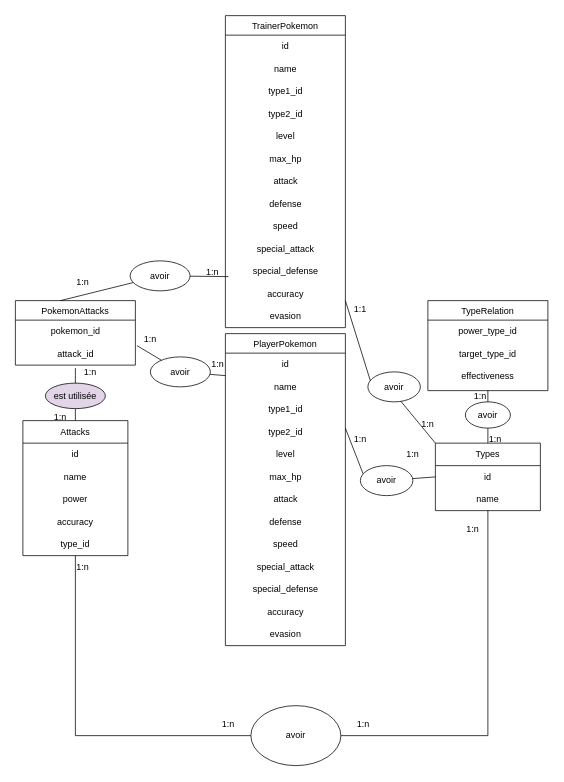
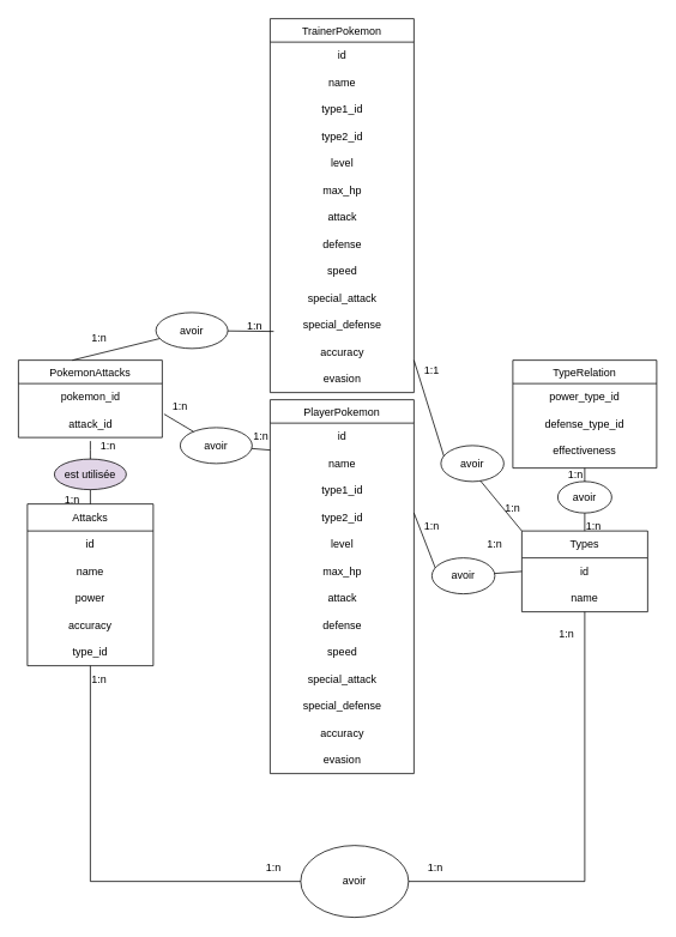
  <mxCell id="0" />
  <mxCell id="1" parent="0" />
  <mxCell id="2" value="TrainerPokemon" style="swimlane;fontStyle=0;align=center;verticalAlign=top;childLayout=stackLayout;horizontal=1;startSize=26;horizontalStack=0;resizeParent=1;resizeLast=0;collapsible=1;marginBottom=0;rounded=0;shadow=0;strokeWidth=1;" parent="1" vertex="1"><mxGeometry x="300" width="160" height="416" as="geometry" y="20"><mxRectangle x="130" y="380" width="160" height="26" as="alternateBounds" /></mxGeometry></mxCell>
  <mxCell id="3" value="id" style="text;html=1;align=center;verticalAlign=middle;resizable=0;points=[];autosize=1;strokeColor=none;fillColor=none;" parent="2" vertex="1"><mxGeometry y="26" width="160" height="30" as="geometry" /></mxCell>
  <mxCell id="4" value="name" style="text;html=1;align=center;verticalAlign=middle;resizable=0;points=[];autosize=1;strokeColor=none;fillColor=none;" parent="2" vertex="1"><mxGeometry y="56" width="160" height="30" as="geometry" /></mxCell>
  <mxCell id="5" value="type1_id" style="text;html=1;align=center;verticalAlign=middle;resizable=0;points=[];autosize=1;strokeColor=none;fillColor=none;" parent="2" vertex="1"><mxGeometry y="86" width="160" height="30" as="geometry" /></mxCell>
  <mxCell id="6" value="type2_id" style="text;html=1;align=center;verticalAlign=middle;resizable=0;points=[];autosize=1;strokeColor=none;fillColor=none;" parent="2" vertex="1"><mxGeometry y="116" width="160" height="30" as="geometry" /></mxCell>
  <mxCell id="7" value="level" style="text;html=1;align=center;verticalAlign=middle;resizable=0;points=[];autosize=1;strokeColor=none;fillColor=none;" parent="2" vertex="1"><mxGeometry y="146" width="160" height="30" as="geometry" /></mxCell>
  <mxCell id="8" value="max_hp" style="text;html=1;align=center;verticalAlign=middle;resizable=0;points=[];autosize=1;strokeColor=none;fillColor=none;" parent="2" vertex="1"><mxGeometry y="176" width="160" height="30" as="geometry" /></mxCell>
  <mxCell id="9" value="attack" style="text;html=1;align=center;verticalAlign=middle;resizable=0;points=[];autosize=1;strokeColor=none;fillColor=none;" parent="2" vertex="1"><mxGeometry y="206" width="160" height="30" as="geometry" /></mxCell>
  <mxCell id="10" value="defense" style="text;html=1;align=center;verticalAlign=middle;resizable=0;points=[];autosize=1;strokeColor=none;fillColor=none;" parent="2" vertex="1"><mxGeometry y="236" width="160" height="30" as="geometry" /></mxCell>
  <mxCell id="11" value="speed" style="text;html=1;align=center;verticalAlign=middle;resizable=0;points=[];autosize=1;strokeColor=none;fillColor=none;" parent="2" vertex="1"><mxGeometry y="266" width="160" height="30" as="geometry" /></mxCell>
  <mxCell id="12" value="special_attack" style="text;html=1;align=center;verticalAlign=middle;resizable=0;points=[];autosize=1;strokeColor=none;fillColor=none;" parent="2" vertex="1"><mxGeometry y="296" width="160" height="30" as="geometry" /></mxCell>
  <mxCell id="13" value="special_defense" style="text;html=1;align=center;verticalAlign=middle;resizable=0;points=[];autosize=1;strokeColor=none;fillColor=none;" parent="2" vertex="1"><mxGeometry y="326" width="160" height="30" as="geometry" /></mxCell>
  <mxCell id="14" value="accuracy" style="text;html=1;align=center;verticalAlign=middle;resizable=0;points=[];autosize=1;strokeColor=none;fillColor=none;" parent="2" vertex="1"><mxGeometry y="356" width="160" height="30" as="geometry" /></mxCell>
  <mxCell id="15" value="evasion" style="text;html=1;align=center;verticalAlign=middle;resizable=0;points=[];autosize=1;strokeColor=none;fillColor=none;" parent="2" vertex="1"><mxGeometry y="386" width="160" height="30" as="geometry" /></mxCell>
  <mxCell id="16" value="PokemonAttacks" style="swimlane;fontStyle=0;align=center;verticalAlign=top;childLayout=stackLayout;horizontal=1;startSize=26;horizontalStack=0;resizeParent=1;resizeLast=0;collapsible=1;marginBottom=0;rounded=0;shadow=0;strokeWidth=1;" parent="1" vertex="1"><mxGeometry x="20" y="400" width="160" height="86" as="geometry"><mxRectangle x="340" y="380" width="170" height="26" as="alternateBounds" /></mxGeometry></mxCell>
  <mxCell id="17" value="pokemon_id" style="text;html=1;align=center;verticalAlign=middle;resizable=0;points=[];autosize=1;strokeColor=none;fillColor=none;" parent="16" vertex="1"><mxGeometry y="26" width="160" height="30" as="geometry" /></mxCell>
  <mxCell id="18" value="attack_id" style="text;html=1;align=center;verticalAlign=middle;resizable=0;points=[];autosize=1;strokeColor=none;fillColor=none;" parent="16" vertex="1"><mxGeometry y="56" width="160" height="30" as="geometry" /></mxCell>
  <mxCell id="19" value="TypeRelation" style="swimlane;fontStyle=0;align=center;verticalAlign=top;childLayout=stackLayout;horizontal=1;startSize=26;horizontalStack=0;resizeParent=1;resizeLast=0;collapsible=1;marginBottom=0;rounded=0;shadow=0;strokeWidth=1;" parent="1" vertex="1"><mxGeometry x="570" y="400" width="160" height="120" as="geometry"><mxRectangle x="550" y="140" width="160" height="26" as="alternateBounds" /></mxGeometry></mxCell>
  <mxCell id="20" value="power_type_id" style="text;html=1;align=center;verticalAlign=middle;whiteSpace=wrap;rounded=0;" parent="19" vertex="1"><mxGeometry y="26" width="160" height="30" as="geometry" /></mxCell>
- <mxCell id="21" value="target_type_id" style="text;html=1;align=center;verticalAlign=middle;whiteSpace=wrap;rounded=0;" parent="19" vertex="1"><mxGeometry y="56" width="160" height="30" as="geometry" /></mxCell>
+ <mxCell id="21" value="defense_type_id" style="text;html=1;align=center;verticalAlign=middle;whiteSpace=wrap;rounded=0;" parent="19" vertex="1"><mxGeometry y="56" width="160" height="30" as="geometry" /></mxCell>
  <mxCell id="22" value="effectiveness" style="text;html=1;align=center;verticalAlign=middle;whiteSpace=wrap;rounded=0;" parent="19" vertex="1"><mxGeometry y="86" width="160" height="30" as="geometry" /></mxCell>
  <mxCell id="23" value="PlayerPokemon" style="swimlane;fontStyle=0;align=center;verticalAlign=top;childLayout=stackLayout;horizontal=1;startSize=26;horizontalStack=0;resizeParent=1;resizeLast=0;collapsible=1;marginBottom=0;rounded=0;shadow=0;strokeWidth=1;" parent="1" vertex="1"><mxGeometry x="300" y="444" width="160" height="416" as="geometry"><mxRectangle x="130" y="380" width="160" height="26" as="alternateBounds" /></mxGeometry></mxCell>
  <mxCell id="24" value="id" style="text;html=1;align=center;verticalAlign=middle;resizable=0;points=[];autosize=1;strokeColor=none;fillColor=none;" parent="23" vertex="1"><mxGeometry y="26" width="160" height="30" as="geometry" /></mxCell>
  <mxCell id="25" value="name" style="text;html=1;align=center;verticalAlign=middle;resizable=0;points=[];autosize=1;strokeColor=none;fillColor=none;" parent="23" vertex="1"><mxGeometry y="56" width="160" height="30" as="geometry" /></mxCell>
  <mxCell id="26" value="type1_id" style="text;html=1;align=center;verticalAlign=middle;resizable=0;points=[];autosize=1;strokeColor=none;fillColor=none;" parent="23" vertex="1"><mxGeometry y="86" width="160" height="30" as="geometry" /></mxCell>
  <mxCell id="27" value="type2_id" style="text;html=1;align=center;verticalAlign=middle;resizable=0;points=[];autosize=1;strokeColor=none;fillColor=none;" parent="23" vertex="1"><mxGeometry y="116" width="160" height="30" as="geometry" /></mxCell>
  <mxCell id="28" value="level" style="text;html=1;align=center;verticalAlign=middle;resizable=0;points=[];autosize=1;strokeColor=none;fillColor=none;" parent="23" vertex="1"><mxGeometry y="146" width="160" height="30" as="geometry" /></mxCell>
  <mxCell id="29" value="max_hp" style="text;html=1;align=center;verticalAlign=middle;resizable=0;points=[];autosize=1;strokeColor=none;fillColor=none;" parent="23" vertex="1"><mxGeometry y="176" width="160" height="30" as="geometry" /></mxCell>
  <mxCell id="30" value="attack" style="text;html=1;align=center;verticalAlign=middle;resizable=0;points=[];autosize=1;strokeColor=none;fillColor=none;" parent="23" vertex="1"><mxGeometry y="206" width="160" height="30" as="geometry" /></mxCell>
  <mxCell id="31" value="defense" style="text;html=1;align=center;verticalAlign=middle;resizable=0;points=[];autosize=1;strokeColor=none;fillColor=none;" parent="23" vertex="1"><mxGeometry y="236" width="160" height="30" as="geometry" /></mxCell>
  <mxCell id="32" value="speed" style="text;html=1;align=center;verticalAlign=middle;resizable=0;points=[];autosize=1;strokeColor=none;fillColor=none;" parent="23" vertex="1"><mxGeometry y="266" width="160" height="30" as="geometry" /></mxCell>
  <mxCell id="33" value="special_attack" style="text;html=1;align=center;verticalAlign=middle;resizable=0;points=[];autosize=1;strokeColor=none;fillColor=none;" parent="23" vertex="1"><mxGeometry y="296" width="160" height="30" as="geometry" /></mxCell>
  <mxCell id="34" value="special_defense" style="text;html=1;align=center;verticalAlign=middle;resizable=0;points=[];autosize=1;strokeColor=none;fillColor=none;" parent="23" vertex="1"><mxGeometry y="326" width="160" height="30" as="geometry" /></mxCell>
  <mxCell id="35" value="accuracy" style="text;html=1;align=center;verticalAlign=middle;resizable=0;points=[];autosize=1;strokeColor=none;fillColor=none;" parent="23" vertex="1"><mxGeometry y="356" width="160" height="30" as="geometry" /></mxCell>
  <mxCell id="36" value="evasion" style="text;html=1;align=center;verticalAlign=middle;resizable=0;points=[];autosize=1;strokeColor=none;fillColor=none;" parent="23" vertex="1"><mxGeometry y="386" width="160" height="30" as="geometry" /></mxCell>
  <mxCell id="37" value="1:n" style="text;html=1;align=center;verticalAlign=middle;whiteSpace=wrap;rounded=0;" parent="1" vertex="1"><mxGeometry x="252.96" y="346.98" width="60" height="30" as="geometry" /></mxCell>
  <mxCell id="38" value="1:n" style="text;html=1;align=center;verticalAlign=middle;whiteSpace=wrap;rounded=0;" parent="1" vertex="1"><mxGeometry x="170" y="436" width="60" height="30" as="geometry" /></mxCell>
  <mxCell id="39" value="1:n" style="text;html=1;align=center;verticalAlign=middle;whiteSpace=wrap;rounded=0;" parent="1" vertex="1"><mxGeometry x="260" y="470" width="60" height="30" as="geometry" /></mxCell>
  <mxCell id="40" value="Attacks" style="swimlane;fontStyle=0;childLayout=stackLayout;horizontal=1;startSize=30;horizontalStack=0;resizeParent=1;resizeParentMax=0;resizeLast=0;collapsible=1;marginBottom=0;whiteSpace=wrap;html=1;" parent="1" vertex="1"><mxGeometry x="30" y="560" width="140" height="180" as="geometry" /></mxCell>
  <mxCell id="41" value="id" style="text;html=1;align=center;verticalAlign=middle;whiteSpace=wrap;rounded=0;" parent="40" vertex="1"><mxGeometry y="30" width="140" height="30" as="geometry" /></mxCell>
  <mxCell id="42" value="name" style="text;html=1;align=center;verticalAlign=middle;whiteSpace=wrap;rounded=0;" parent="40" vertex="1"><mxGeometry y="60" width="140" height="30" as="geometry" /></mxCell>
  <mxCell id="43" value="power" style="text;html=1;align=center;verticalAlign=middle;whiteSpace=wrap;rounded=0;" parent="40" vertex="1"><mxGeometry y="90" width="140" height="30" as="geometry" /></mxCell>
  <mxCell id="44" value="accuracy" style="text;html=1;align=center;verticalAlign=middle;whiteSpace=wrap;rounded=0;" parent="40" vertex="1"><mxGeometry y="120" width="140" height="30" as="geometry" /></mxCell>
  <mxCell id="45" value="type_id" style="text;html=1;align=center;verticalAlign=middle;whiteSpace=wrap;rounded=0;" parent="40" vertex="1"><mxGeometry y="150" width="140" height="30" as="geometry" /></mxCell>
  <mxCell id="46" value="" style="endArrow=none;html=1;rounded=0;exitX=0.5;exitY=0;exitDx=0;exitDy=0;" parent="1" source="40" edge="1"><mxGeometry width="50" height="50" relative="1" as="geometry"><mxPoint x="50" y="540" as="sourcePoint" /><mxPoint x="100" y="490" as="targetPoint" /><Array as="points"><mxPoint x="100" y="500" /></Array></mxGeometry></mxCell>
  <mxCell id="47" value="est utilisée" style="ellipse;whiteSpace=wrap;html=1;fillColor=#e1d5e7;" parent="1" vertex="1"><mxGeometry x="60" y="510" width="80" height="34" as="geometry" /></mxCell>
  <mxCell id="48" value="1:n" style="text;html=1;align=center;verticalAlign=middle;whiteSpace=wrap;rounded=0;" parent="1" vertex="1"><mxGeometry x="50" y="540" width="60" height="30" as="geometry" /></mxCell>
  <mxCell id="49" value="1:n" style="text;html=1;align=center;verticalAlign=middle;whiteSpace=wrap;rounded=0;" parent="1" vertex="1"><mxGeometry x="90" y="480" width="60" height="30" as="geometry" /></mxCell>
  <mxCell id="50" value="" style="endArrow=none;html=1;rounded=0;" parent="1" source="52" edge="1"><mxGeometry width="50" height="50" relative="1" as="geometry"><mxPoint x="250" y="500" as="sourcePoint" /><mxPoint x="300" y="500" as="targetPoint" /></mxGeometry></mxCell>
  <mxCell id="51" value="" style="endArrow=none;html=1;rounded=0;" parent="1" target="52" edge="1"><mxGeometry width="50" height="50" relative="1" as="geometry"><mxPoint x="250" y="500" as="sourcePoint" /><mxPoint x="300" y="500" as="targetPoint" /></mxGeometry></mxCell>
  <mxCell id="52" value="avoir" style="ellipse;whiteSpace=wrap;html=1;" parent="1" vertex="1"><mxGeometry x="200" y="475" width="80" height="40" as="geometry" /></mxCell>
  <mxCell id="53" value="" style="endArrow=none;html=1;rounded=0;entryX=1.013;entryY=1.133;entryDx=0;entryDy=0;entryPerimeter=0;" parent="1" source="52" target="17" edge="1"><mxGeometry width="50" height="50" relative="1" as="geometry"><mxPoint x="190" y="490" as="sourcePoint" /><mxPoint x="240" y="440" as="targetPoint" /></mxGeometry></mxCell>
  <mxCell id="54" value="" style="endArrow=none;html=1;rounded=0;entryX=0.025;entryY=0.733;entryDx=0;entryDy=0;entryPerimeter=0;" parent="1" source="56" target="13" edge="1"><mxGeometry width="50" height="50" relative="1" as="geometry"><mxPoint x="222.96" y="371.98" as="sourcePoint" /><mxPoint x="272.96" y="371.98" as="targetPoint" /></mxGeometry></mxCell>
  <mxCell id="55" value="" style="endArrow=none;html=1;rounded=0;" parent="1" target="56" edge="1"><mxGeometry width="50" height="50" relative="1" as="geometry"><mxPoint x="222.96" y="371.98" as="sourcePoint" /><mxPoint x="272.96" y="371.98" as="targetPoint" /></mxGeometry></mxCell>
  <mxCell id="56" value="avoir" style="ellipse;whiteSpace=wrap;html=1;" parent="1" vertex="1"><mxGeometry x="172.96" y="346.98" width="80" height="40" as="geometry" /></mxCell>
  <mxCell id="57" value="" style="endArrow=none;html=1;rounded=0;entryX=0.544;entryY=-0.023;entryDx=0;entryDy=0;entryPerimeter=0;" parent="1" source="56" edge="1"><mxGeometry width="50" height="50" relative="1" as="geometry"><mxPoint x="162.96" y="361.98" as="sourcePoint" /><mxPoint x="80" y="400.002" as="targetPoint" /></mxGeometry></mxCell>
  <mxCell id="58" value="1:n" style="text;html=1;align=center;verticalAlign=middle;whiteSpace=wrap;rounded=0;" parent="1" vertex="1"><mxGeometry x="80" y="360" width="60" height="30" as="geometry" /></mxCell>
  <mxCell id="59" value="Types" style="swimlane;fontStyle=0;childLayout=stackLayout;horizontal=1;startSize=30;horizontalStack=0;resizeParent=1;resizeParentMax=0;resizeLast=0;collapsible=1;marginBottom=0;whiteSpace=wrap;html=1;" parent="1" vertex="1"><mxGeometry x="580" y="590" width="140" height="90" as="geometry" /></mxCell>
  <mxCell id="60" value="id" style="text;html=1;align=center;verticalAlign=middle;whiteSpace=wrap;rounded=0;" parent="59" vertex="1"><mxGeometry y="30" width="140" height="30" as="geometry" /></mxCell>
  <mxCell id="61" value="name" style="text;html=1;align=center;verticalAlign=middle;whiteSpace=wrap;rounded=0;" parent="59" vertex="1"><mxGeometry y="60" width="140" height="30" as="geometry" /></mxCell>
  <mxCell id="62" value="" style="endArrow=none;html=1;rounded=0;entryX=0;entryY=0;entryDx=0;entryDy=0;exitX=0.614;exitY=0.95;exitDx=0;exitDy=0;exitPerimeter=0;" parent="1" source="67" target="59" edge="1"><mxGeometry width="50" height="50" relative="1" as="geometry"><mxPoint x="460" y="400" as="sourcePoint" /><mxPoint x="510" y="350" as="targetPoint" /></mxGeometry></mxCell>
  <mxCell id="63" value="" style="endArrow=none;html=1;rounded=0;entryX=0;entryY=0.5;entryDx=0;entryDy=0;" parent="1" source="65" target="60" edge="1"><mxGeometry width="50" height="50" relative="1" as="geometry"><mxPoint x="460" y="570" as="sourcePoint" /><mxPoint x="510" y="520" as="targetPoint" /></mxGeometry></mxCell>
  <mxCell id="64" value="" style="endArrow=none;html=1;rounded=0;entryX=0;entryY=0.25;entryDx=0;entryDy=0;" parent="1" target="65" edge="1"><mxGeometry width="50" height="50" relative="1" as="geometry"><mxPoint x="460" y="570" as="sourcePoint" /><mxPoint x="570" y="494" as="targetPoint" /></mxGeometry></mxCell>
  <mxCell id="65" value="avoir" style="ellipse;whiteSpace=wrap;html=1;" parent="1" vertex="1"><mxGeometry x="480" y="620" width="70" height="40" as="geometry" /></mxCell>
  <mxCell id="66" value="" style="endArrow=none;html=1;rounded=0;entryX=0;entryY=1;entryDx=0;entryDy=0;" parent="1" target="67" edge="1"><mxGeometry width="50" height="50" relative="1" as="geometry"><mxPoint x="460" y="400" as="sourcePoint" /><mxPoint x="570" y="486" as="targetPoint" /></mxGeometry></mxCell>
  <mxCell id="67" value="avoir" style="ellipse;whiteSpace=wrap;html=1;" parent="1" vertex="1"><mxGeometry x="490" y="495" width="70" height="40" as="geometry" /></mxCell>
  <mxCell id="68" value="1:1" style="text;html=1;align=center;verticalAlign=middle;whiteSpace=wrap;rounded=0;" parent="1" vertex="1"><mxGeometry x="450" y="396" width="60" height="30" as="geometry" /></mxCell>
  <mxCell id="69" value="" style="endArrow=none;html=1;rounded=0;exitX=0.5;exitY=0;exitDx=0;exitDy=0;" parent="1" source="59" edge="1"><mxGeometry width="50" height="50" relative="1" as="geometry"><mxPoint x="600" y="570" as="sourcePoint" /><mxPoint x="650" y="520" as="targetPoint" /></mxGeometry></mxCell>
  <mxCell id="70" value="avoir" style="ellipse;whiteSpace=wrap;html=1;" parent="1" vertex="1"><mxGeometry x="620" y="535" width="60" height="35" as="geometry" /></mxCell>
  <mxCell id="71" value="1:n" style="text;html=1;align=center;verticalAlign=middle;whiteSpace=wrap;rounded=0;" parent="1" vertex="1"><mxGeometry x="650" y="570" width="20" height="30" as="geometry" /></mxCell>
  <mxCell id="72" value="1:n" style="text;html=1;align=center;verticalAlign=middle;whiteSpace=wrap;rounded=0;" parent="1" vertex="1"><mxGeometry x="630" y="512" width="20" height="30" as="geometry" /></mxCell>
  <mxCell id="73" value="1:n" style="text;html=1;align=center;verticalAlign=middle;whiteSpace=wrap;rounded=0;" parent="1" vertex="1"><mxGeometry x="560" y="550" width="20" height="30" as="geometry" /></mxCell>
  <mxCell id="74" value="1:n" style="text;html=1;align=center;verticalAlign=middle;whiteSpace=wrap;rounded=0;" parent="1" vertex="1"><mxGeometry x="540" y="590" width="20" height="30" as="geometry" /></mxCell>
  <mxCell id="75" value="1:n" style="text;html=1;align=center;verticalAlign=middle;whiteSpace=wrap;rounded=0;" parent="1" vertex="1"><mxGeometry x="470" y="570" width="20" height="30" as="geometry" /></mxCell>
  <mxCell id="76" value="" style="endArrow=none;html=1;rounded=0;" parent="1" edge="1"><mxGeometry width="50" height="50" relative="1" as="geometry"><mxPoint x="100" y="980" as="sourcePoint" /><mxPoint x="100" y="740" as="targetPoint" /></mxGeometry></mxCell>
  <mxCell id="77" value="" style="endArrow=none;html=1;rounded=0;" parent="1" edge="1"><mxGeometry width="50" height="50" relative="1" as="geometry"><mxPoint x="100" y="980" as="sourcePoint" /><mxPoint x="650" y="980" as="targetPoint" /></mxGeometry></mxCell>
  <mxCell id="78" value="" style="endArrow=none;html=1;rounded=0;" parent="1" edge="1"><mxGeometry width="50" height="50" relative="1" as="geometry"><mxPoint x="650" y="980" as="sourcePoint" /><mxPoint x="650" y="680" as="targetPoint" /></mxGeometry></mxCell>
  <mxCell id="79" value="avoir" style="ellipse;whiteSpace=wrap;html=1;" parent="1" vertex="1"><mxGeometry x="334" y="940" width="120" height="80" as="geometry" /></mxCell>
  <mxCell id="80" value="1:n" style="text;html=1;align=center;verticalAlign=middle;whiteSpace=wrap;rounded=0;" parent="1" vertex="1"><mxGeometry x="600" y="690" width="60" height="30" as="geometry" /></mxCell>
  <mxCell id="81" value="1:n" style="text;html=1;align=center;verticalAlign=middle;whiteSpace=wrap;rounded=0;" parent="1" vertex="1"><mxGeometry x="80" y="740" width="60" height="30" as="geometry" /></mxCell>
  <mxCell id="82" value="1:n" style="text;html=1;align=center;verticalAlign=middle;whiteSpace=wrap;rounded=0;" parent="1" vertex="1"><mxGeometry x="454" y="950" width="60" height="30" as="geometry" /></mxCell>
  <mxCell id="83" value="1:n" style="text;html=1;align=center;verticalAlign=middle;whiteSpace=wrap;rounded=0;" parent="1" vertex="1"><mxGeometry x="274" y="950" width="60" height="30" as="geometry" /></mxCell>
